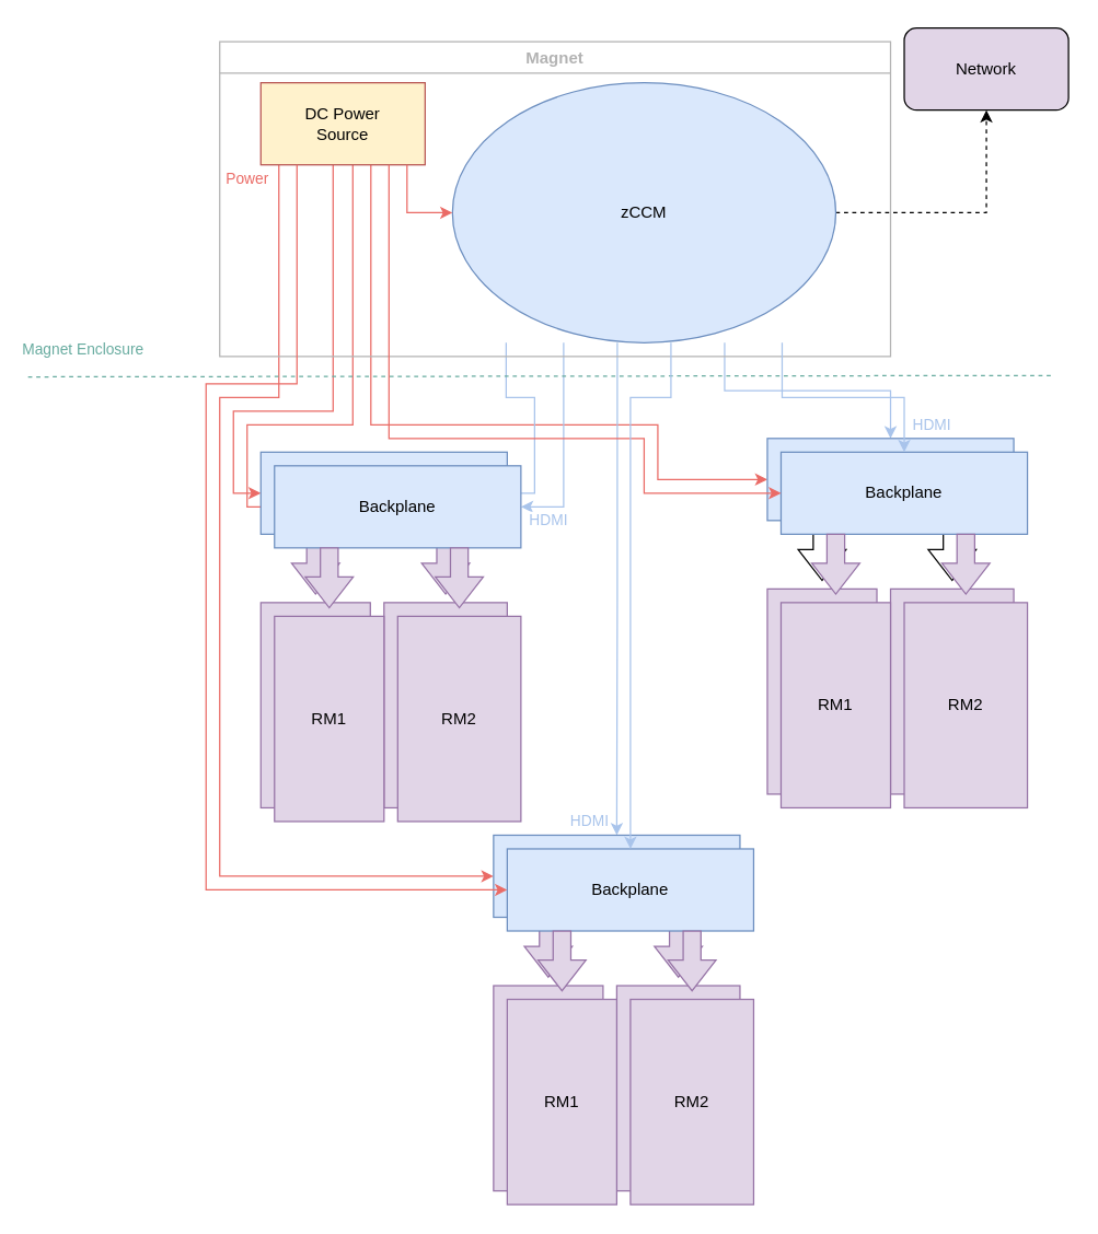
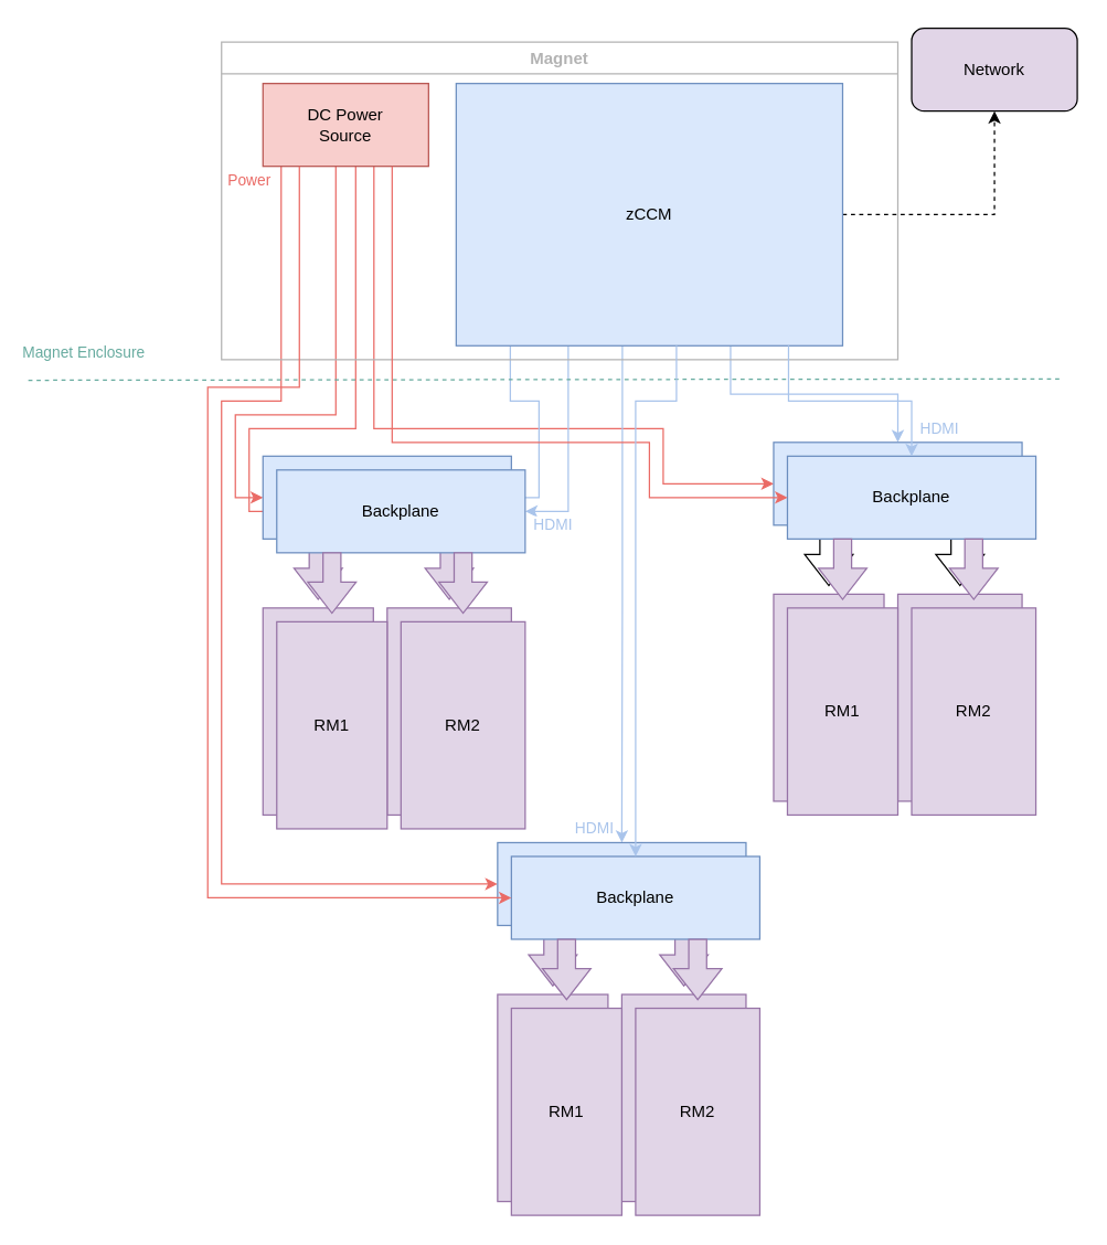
  <mxCell id="0" />
  <mxCell id="1" parent="0" />
  <mxCell id="2" style="edgeStyle=orthogonalEdgeStyle;rounded=0;orthogonalLoop=1;jettySize=auto;html=1;entryX=0;entryY=0.5;entryDx=0;entryDy=0;exitX=0.44;exitY=1;exitDx=0;exitDy=0;exitPerimeter=0;strokeColor=#EA6B66;" edge="1" parent="1" source="6" target="15"><mxGeometry relative="1" as="geometry"><mxPoint x="210" y="120" as="sourcePoint" /><Array as="points"><mxPoint x="243" y="300" /><mxPoint x="170" y="300" /><mxPoint x="170" y="360" /></Array></mxGeometry></mxCell>
  <mxCell id="3" style="edgeStyle=orthogonalEdgeStyle;rounded=0;orthogonalLoop=1;jettySize=auto;html=1;exitX=0.56;exitY=1;exitDx=0;exitDy=0;exitPerimeter=0;entryX=0;entryY=0.5;entryDx=0;entryDy=0;strokeColor=#EA6B66;" edge="1" parent="1" source="6" target="22"><mxGeometry relative="1" as="geometry"><Array as="points"><mxPoint x="257" y="310" /><mxPoint x="180" y="310" /><mxPoint x="180" y="370" /></Array></mxGeometry></mxCell>
  <mxCell id="4" style="edgeStyle=orthogonalEdgeStyle;rounded=0;orthogonalLoop=1;jettySize=auto;html=1;entryX=0;entryY=0.5;entryDx=0;entryDy=0;exitX=0.67;exitY=1;exitDx=0;exitDy=0;exitPerimeter=0;strokeColor=#EA6B66;" edge="1" parent="1" source="6" target="27"><mxGeometry relative="1" as="geometry"><mxPoint x="270" y="170" as="sourcePoint" /><Array as="points"><mxPoint x="270" y="310" /><mxPoint x="480" y="310" /><mxPoint x="480" y="350" /></Array></mxGeometry></mxCell>
  <mxCell id="5" style="edgeStyle=orthogonalEdgeStyle;rounded=0;orthogonalLoop=1;jettySize=auto;html=1;exitX=0.11;exitY=1;exitDx=0;exitDy=0;exitPerimeter=0;entryX=0;entryY=0.5;entryDx=0;entryDy=0;strokeColor=#EA6B66;" edge="1" parent="1" source="6" target="37"><mxGeometry relative="1" as="geometry"><Array as="points"><mxPoint x="203" y="290" /><mxPoint x="160" y="290" /><mxPoint x="160" y="640" /></Array></mxGeometry></mxCell>
- <mxCell id="6" value="DC Power&lt;br&gt;Source" style="rounded=0;whiteSpace=wrap;html=1;points=[[0,0,0,0,0],[0,0.25,0,0,0],[0,0.5,0,0,0],[0,0.75,0,0,0],[0,1,0,0,0],[0.11,1,0,0,0],[0.22,1,0,0,0],[0.25,0,0,0,0],[0.33,1,0,0,0],[0.44,1,0,0,0],[0.5,0,0,0,0],[0.56,1,0,0,0],[0.67,1,0,0,0],[0.75,0,0,0,0],[0.78,1,0,0,0],[0.89,1,0,0,0],[1,0,0,0,0],[1,0.25,0,0,0],[1,0.5,0,0,0],[1,0.75,0,0,0],[1,1,0,0,0]];strokeColor=#b85450;fillColor=#fff2cc;" vertex="1" parent="1"><mxGeometry x="190" y="60" width="120" height="60" as="geometry" /></mxCell>
+ <mxCell id="6" value="DC Power&lt;br&gt;Source" style="rounded=0;whiteSpace=wrap;html=1;points=[[0,0,0,0,0],[0,0.25,0,0,0],[0,0.5,0,0,0],[0,0.75,0,0,0],[0,1,0,0,0],[0.11,1,0,0,0],[0.22,1,0,0,0],[0.25,0,0,0,0],[0.33,1,0,0,0],[0.44,1,0,0,0],[0.5,0,0,0,0],[0.56,1,0,0,0],[0.67,1,0,0,0],[0.75,0,0,0,0],[0.78,1,0,0,0],[0.89,1,0,0,0],[1,0,0,0,0],[1,0.25,0,0,0],[1,0.5,0,0,0],[1,0.75,0,0,0],[1,1,0,0,0]];strokeColor=#b85450;fillColor=#f8cecc;" vertex="1" parent="1"><mxGeometry x="190" y="60" width="120" height="60" as="geometry" /></mxCell>
  <mxCell id="7" style="edgeStyle=orthogonalEdgeStyle;rounded=0;orthogonalLoop=1;jettySize=auto;html=1;exitX=0.14;exitY=1;exitDx=0;exitDy=0;exitPerimeter=0;entryX=1;entryY=0.5;entryDx=0;entryDy=0;strokeColor=#A9C4EB;" edge="1" parent="1" source="12" target="15"><mxGeometry relative="1" as="geometry" /></mxCell>
  <mxCell id="8" value="HDMI" style="edgeStyle=orthogonalEdgeStyle;rounded=0;orthogonalLoop=1;jettySize=auto;html=1;exitX=0.29;exitY=1;exitDx=0;exitDy=0;exitPerimeter=0;entryX=1;entryY=0.5;entryDx=0;entryDy=0;strokeColor=#A9C4EB;fontColor=#A9C4EB;" edge="1" parent="1" source="12" target="22"><mxGeometry x="0.735" y="10" relative="1" as="geometry"><mxPoint as="offset" /></mxGeometry></mxCell>
  <mxCell id="9" style="edgeStyle=orthogonalEdgeStyle;rounded=0;orthogonalLoop=1;jettySize=auto;html=1;exitX=0.71;exitY=1;exitDx=0;exitDy=0;exitPerimeter=0;entryX=0.5;entryY=0;entryDx=0;entryDy=0;strokeColor=#A9C4EB;" edge="1" parent="1" source="12" target="27"><mxGeometry relative="1" as="geometry" /></mxCell>
  <mxCell id="10" value="HDMI" style="edgeStyle=orthogonalEdgeStyle;rounded=0;orthogonalLoop=1;jettySize=auto;html=1;exitX=0.43;exitY=1;exitDx=0;exitDy=0;exitPerimeter=0;entryX=0.5;entryY=0;entryDx=0;entryDy=0;strokeColor=#A9C4EB;fontColor=#A9C4EB;" edge="1" parent="1" source="12" target="37"><mxGeometry x="0.945" y="-20" relative="1" as="geometry"><Array as="points"><mxPoint x="450" y="440" /><mxPoint x="450" y="440" /></Array><mxPoint as="offset" /></mxGeometry></mxCell>
  <mxCell id="11" style="edgeStyle=orthogonalEdgeStyle;rounded=0;orthogonalLoop=1;jettySize=auto;html=1;exitX=1;exitY=0.5;exitDx=0;exitDy=0;exitPerimeter=0;entryX=0.5;entryY=1;entryDx=0;entryDy=0;dashed=1;" edge="1" parent="1" source="12" target="50"><mxGeometry relative="1" as="geometry" /></mxCell>
- <mxCell id="12" value="zCCM" style="ellipse;whiteSpace=wrap;html=1;points=[[0,0,0,0,0],[0,0.25,0,0,0],[0,0.5,0,0,0],[0,0.75,0,0,0],[0,1,0,0,0],[0.14,1,0,0,0],[0.25,0,0,0,0],[0.29,1,0,0,0],[0.43,1,0,0,0],[0.5,0,0,0,0],[0.57,1,0,0,0],[0.71,1,0,0,0],[0.75,0,0,0,0],[0.86,1,0,0,0],[1,0,0,0,0],[1,0.25,0,0,0],[1,0.5,0,0,0],[1,0.75,0,0,0],[1,1,0,0,0]];strokeColor=#6c8ebf;fillColor=#dae8fc;" vertex="1" parent="1"><mxGeometry x="330" y="60" width="280" height="190" as="geometry" /></mxCell>
+ <mxCell id="12" value="zCCM" style="rounded=0;whiteSpace=wrap;html=1;points=[[0,0,0,0,0],[0,0.25,0,0,0],[0,0.5,0,0,0],[0,0.75,0,0,0],[0,1,0,0,0],[0.14,1,0,0,0],[0.25,0,0,0,0],[0.29,1,0,0,0],[0.43,1,0,0,0],[0.5,0,0,0,0],[0.57,1,0,0,0],[0.71,1,0,0,0],[0.75,0,0,0,0],[0.86,1,0,0,0],[1,0,0,0,0],[1,0.25,0,0,0],[1,0.5,0,0,0],[1,0.75,0,0,0],[1,1,0,0,0]];strokeColor=#6c8ebf;fillColor=#dae8fc;" vertex="1" parent="1"><mxGeometry x="330" y="60" width="280" height="190" as="geometry" /></mxCell>
  <mxCell id="13" value="RM1" style="rounded=0;whiteSpace=wrap;html=1;fillColor=#e1d5e7;strokeColor=#9673a6;" vertex="1" parent="1"><mxGeometry x="190" y="440" width="80" height="150" as="geometry" /></mxCell>
  <mxCell id="14" value="RM2" style="rounded=0;whiteSpace=wrap;html=1;fillColor=#e1d5e7;strokeColor=#9673a6;" vertex="1" parent="1"><mxGeometry x="280" y="440" width="90" height="150" as="geometry" /></mxCell>
  <mxCell id="15" value="Backplane" style="rounded=0;whiteSpace=wrap;html=1;fillColor=#dae8fc;strokeColor=#6c8ebf;" vertex="1" parent="1"><mxGeometry x="190" y="330" width="180" height="60" as="geometry" /></mxCell>
  <mxCell id="16" value="" style="html=1;shadow=0;dashed=0;align=center;verticalAlign=middle;shape=mxgraph.arrows2.arrow;dy=0.63;dx=22.5;notch=0;rotation=90;fillColor=#e1d5e7;strokeColor=#9673a6;" vertex="1" parent="1"><mxGeometry x="208.12" y="394.38" width="43.75" height="35" as="geometry" /></mxCell>
  <mxCell id="17" value="" style="html=1;shadow=0;dashed=0;align=center;verticalAlign=middle;shape=mxgraph.arrows2.arrow;dy=0.63;dx=22.5;notch=0;rotation=90;fillColor=#e1d5e7;strokeColor=#9673a6;" vertex="1" parent="1"><mxGeometry x="303.12" y="394.38" width="43.75" height="35" as="geometry" /></mxCell>
  <mxCell id="18" value="Magnet" style="swimlane;whiteSpace=wrap;html=1;fontColor=#B3B3B3;strokeColor=#B3B3B3;" vertex="1" parent="1"><mxGeometry x="160" y="30" width="490" height="230" as="geometry" /></mxCell>
  <mxCell id="19" value="Magnet Enclosure" style="endArrow=none;dashed=1;html=1;rounded=0;strokeColor=#67AB9F;fontColor=#67AB9F;" edge="1" parent="1"><mxGeometry x="-0.893" y="20" width="50" height="50" relative="1" as="geometry"><mxPoint x="20" y="275" as="sourcePoint" /><mxPoint x="770" y="274" as="targetPoint" /><mxPoint as="offset" /></mxGeometry></mxCell>
  <mxCell id="20" value="RM1" style="rounded=0;whiteSpace=wrap;html=1;fillColor=#e1d5e7;strokeColor=#9673a6;" vertex="1" parent="1"><mxGeometry x="200" y="450" width="80" height="150" as="geometry" /></mxCell>
  <mxCell id="21" value="RM2" style="rounded=0;whiteSpace=wrap;html=1;fillColor=#e1d5e7;strokeColor=#9673a6;" vertex="1" parent="1"><mxGeometry x="290" y="450" width="90" height="150" as="geometry" /></mxCell>
  <mxCell id="22" value="Backplane" style="rounded=0;whiteSpace=wrap;html=1;fillColor=#dae8fc;strokeColor=#6c8ebf;" vertex="1" parent="1"><mxGeometry x="200" y="340" width="180" height="60" as="geometry" /></mxCell>
  <mxCell id="23" value="" style="html=1;shadow=0;dashed=0;align=center;verticalAlign=middle;shape=mxgraph.arrows2.arrow;dy=0.63;dx=22.5;notch=0;rotation=90;fillColor=#e1d5e7;strokeColor=#9673a6;" vertex="1" parent="1"><mxGeometry x="218.13" y="404.38" width="43.75" height="35" as="geometry" /></mxCell>
  <mxCell id="24" value="" style="html=1;shadow=0;dashed=0;align=center;verticalAlign=middle;shape=mxgraph.arrows2.arrow;dy=0.63;dx=22.5;notch=0;rotation=90;fillColor=#e1d5e7;strokeColor=#9673a6;" vertex="1" parent="1"><mxGeometry x="313.13" y="404.38" width="43.75" height="35" as="geometry" /></mxCell>
  <mxCell id="25" value="RM1" style="rounded=0;whiteSpace=wrap;html=1;fillColor=#e1d5e7;strokeColor=#9673a6;" vertex="1" parent="1"><mxGeometry x="560" y="430" width="80" height="150" as="geometry" /></mxCell>
  <mxCell id="26" value="RM2" style="rounded=0;whiteSpace=wrap;html=1;fillColor=#e1d5e7;strokeColor=#9673a6;" vertex="1" parent="1"><mxGeometry x="650" y="430" width="90" height="150" as="geometry" /></mxCell>
  <mxCell id="27" value="Backplane" style="rounded=0;whiteSpace=wrap;html=1;fillColor=#dae8fc;strokeColor=#6c8ebf;" vertex="1" parent="1"><mxGeometry x="560" y="320" width="180" height="60" as="geometry" /></mxCell>
  <mxCell id="28" value="" style="html=1;shadow=0;dashed=0;align=center;verticalAlign=middle;shape=mxgraph.arrows2.arrow;dy=0.63;dx=22.5;notch=0;rotation=90;" vertex="1" parent="1"><mxGeometry x="578.12" y="384.38" width="43.75" height="35" as="geometry" /></mxCell>
  <mxCell id="29" value="" style="html=1;shadow=0;dashed=0;align=center;verticalAlign=middle;shape=mxgraph.arrows2.arrow;dy=0.63;dx=22.5;notch=0;rotation=90;" vertex="1" parent="1"><mxGeometry x="673.12" y="384.38" width="43.75" height="35" as="geometry" /></mxCell>
  <mxCell id="30" value="RM1" style="rounded=0;whiteSpace=wrap;html=1;fillColor=#e1d5e7;strokeColor=#9673a6;" vertex="1" parent="1"><mxGeometry x="570" y="440" width="80" height="150" as="geometry" /></mxCell>
  <mxCell id="31" value="RM2" style="rounded=0;whiteSpace=wrap;html=1;fillColor=#e1d5e7;strokeColor=#9673a6;" vertex="1" parent="1"><mxGeometry x="660" y="440" width="90" height="150" as="geometry" /></mxCell>
  <mxCell id="32" value="Backplane" style="rounded=0;whiteSpace=wrap;html=1;fillColor=#dae8fc;strokeColor=#6c8ebf;" vertex="1" parent="1"><mxGeometry x="570" y="330" width="180" height="60" as="geometry" /></mxCell>
  <mxCell id="33" value="" style="html=1;shadow=0;dashed=0;align=center;verticalAlign=middle;shape=mxgraph.arrows2.arrow;dy=0.63;dx=22.5;notch=0;rotation=90;fillColor=#e1d5e7;strokeColor=#9673a6;" vertex="1" parent="1"><mxGeometry x="588.13" y="394.38" width="43.75" height="35" as="geometry" /></mxCell>
  <mxCell id="34" value="" style="html=1;shadow=0;dashed=0;align=center;verticalAlign=middle;shape=mxgraph.arrows2.arrow;dy=0.63;dx=22.5;notch=0;rotation=90;fillColor=#e1d5e7;strokeColor=#9673a6;" vertex="1" parent="1"><mxGeometry x="683.13" y="394.38" width="43.75" height="35" as="geometry" /></mxCell>
  <mxCell id="35" value="RM1" style="rounded=0;whiteSpace=wrap;html=1;fillColor=#e1d5e7;strokeColor=#9673a6;" vertex="1" parent="1"><mxGeometry x="360" y="720" width="80" height="150" as="geometry" /></mxCell>
  <mxCell id="36" value="RM2" style="rounded=0;whiteSpace=wrap;html=1;fillColor=#e1d5e7;strokeColor=#9673a6;" vertex="1" parent="1"><mxGeometry x="450" y="720" width="90" height="150" as="geometry" /></mxCell>
  <mxCell id="37" value="Backplane" style="rounded=0;whiteSpace=wrap;html=1;fillColor=#dae8fc;strokeColor=#6c8ebf;" vertex="1" parent="1"><mxGeometry x="360" y="610" width="180" height="60" as="geometry" /></mxCell>
  <mxCell id="38" value="" style="html=1;shadow=0;dashed=0;align=center;verticalAlign=middle;shape=mxgraph.arrows2.arrow;dy=0.63;dx=22.5;notch=0;rotation=90;fillColor=#e1d5e7;strokeColor=#9673a6;" vertex="1" parent="1"><mxGeometry x="378.12" y="674.38" width="43.75" height="35" as="geometry" /></mxCell>
  <mxCell id="39" value="" style="html=1;shadow=0;dashed=0;align=center;verticalAlign=middle;shape=mxgraph.arrows2.arrow;dy=0.63;dx=22.5;notch=0;rotation=90;fillColor=#e1d5e7;strokeColor=#9673a6;" vertex="1" parent="1"><mxGeometry x="473.12" y="674.38" width="43.75" height="35" as="geometry" /></mxCell>
  <mxCell id="40" value="RM1" style="rounded=0;whiteSpace=wrap;html=1;fillColor=#e1d5e7;strokeColor=#9673a6;" vertex="1" parent="1"><mxGeometry x="370" y="730" width="80" height="150" as="geometry" /></mxCell>
  <mxCell id="41" value="RM2" style="rounded=0;whiteSpace=wrap;html=1;fillColor=#e1d5e7;strokeColor=#9673a6;" vertex="1" parent="1"><mxGeometry x="460" y="730" width="90" height="150" as="geometry" /></mxCell>
  <mxCell id="42" value="Backplane" style="rounded=0;whiteSpace=wrap;html=1;fillColor=#dae8fc;strokeColor=#6c8ebf;" vertex="1" parent="1"><mxGeometry x="370" y="620" width="180" height="60" as="geometry" /></mxCell>
  <mxCell id="43" value="" style="html=1;shadow=0;dashed=0;align=center;verticalAlign=middle;shape=mxgraph.arrows2.arrow;dy=0.63;dx=22.5;notch=0;rotation=90;fillColor=#e1d5e7;strokeColor=#9673a6;" vertex="1" parent="1"><mxGeometry x="388.13" y="684.38" width="43.75" height="35" as="geometry" /></mxCell>
  <mxCell id="44" value="" style="html=1;shadow=0;dashed=0;align=center;verticalAlign=middle;shape=mxgraph.arrows2.arrow;dy=0.63;dx=22.5;notch=0;rotation=90;fillColor=#e1d5e7;strokeColor=#9673a6;" vertex="1" parent="1"><mxGeometry x="483.13" y="684.38" width="43.75" height="35" as="geometry" /></mxCell>
  <mxCell id="45" value="" style="edgeStyle=orthogonalEdgeStyle;rounded=0;orthogonalLoop=1;jettySize=auto;html=1;exitX=0.78;exitY=1;exitDx=0;exitDy=0;exitPerimeter=0;entryX=0;entryY=0.5;entryDx=0;entryDy=0;strokeColor=#EA6B66;fontColor=#EA6B66;" edge="1" parent="1" source="6" target="32"><mxGeometry x="0.81" y="-10" relative="1" as="geometry"><Array as="points"><mxPoint x="284" y="320" /><mxPoint x="470" y="320" /><mxPoint x="470" y="360" /></Array><mxPoint as="offset" /></mxGeometry></mxCell>
- <mxCell id="46" style="edgeStyle=orthogonalEdgeStyle;rounded=0;orthogonalLoop=1;jettySize=auto;html=1;exitX=0.89;exitY=1;exitDx=0;exitDy=0;exitPerimeter=0;entryX=0;entryY=0.5;entryDx=0;entryDy=0;entryPerimeter=0;strokeColor=#EA6B66;" edge="1" parent="1" source="6" target="12"><mxGeometry relative="1" as="geometry" /></mxCell>
  <mxCell id="47" value="Power" style="edgeStyle=orthogonalEdgeStyle;rounded=0;orthogonalLoop=1;jettySize=auto;html=1;exitX=0.22;exitY=1;exitDx=0;exitDy=0;exitPerimeter=0;entryX=0;entryY=0.5;entryDx=0;entryDy=0;strokeColor=#EA6B66;fontColor=#EA6B66;" edge="1" parent="1" source="6" target="42"><mxGeometry x="-0.976" y="-36" relative="1" as="geometry"><Array as="points"><mxPoint x="216" y="280" /><mxPoint x="150" y="280" /><mxPoint x="150" y="650" /></Array><mxPoint as="offset" /></mxGeometry></mxCell>
  <mxCell id="48" value="HDMI" style="edgeStyle=orthogonalEdgeStyle;rounded=0;orthogonalLoop=1;jettySize=auto;html=1;exitX=0.86;exitY=1;exitDx=0;exitDy=0;exitPerimeter=0;entryX=0.5;entryY=0;entryDx=0;entryDy=0;strokeColor=#A9C4EB;fontColor=#A9C4EB;" edge="1" parent="1" source="12" target="32"><mxGeometry x="0.763" y="20" relative="1" as="geometry"><Array as="points"><mxPoint x="571" y="290" /><mxPoint x="660" y="290" /></Array><mxPoint as="offset" /></mxGeometry></mxCell>
  <mxCell id="49" style="edgeStyle=orthogonalEdgeStyle;rounded=0;orthogonalLoop=1;jettySize=auto;html=1;exitX=0.57;exitY=1;exitDx=0;exitDy=0;exitPerimeter=0;entryX=0.5;entryY=0;entryDx=0;entryDy=0;strokeColor=#A9C4EB;" edge="1" parent="1" source="12" target="42"><mxGeometry relative="1" as="geometry"><Array as="points"><mxPoint x="490" y="290" /><mxPoint x="460" y="290" /></Array></mxGeometry></mxCell>
  <mxCell id="50" value="Network" style="rounded=1;whiteSpace=wrap;html=1;fillColor=#e1d5e7;" vertex="1" parent="1"><mxGeometry x="660" y="20" width="120" height="60" as="geometry" /></mxCell>
